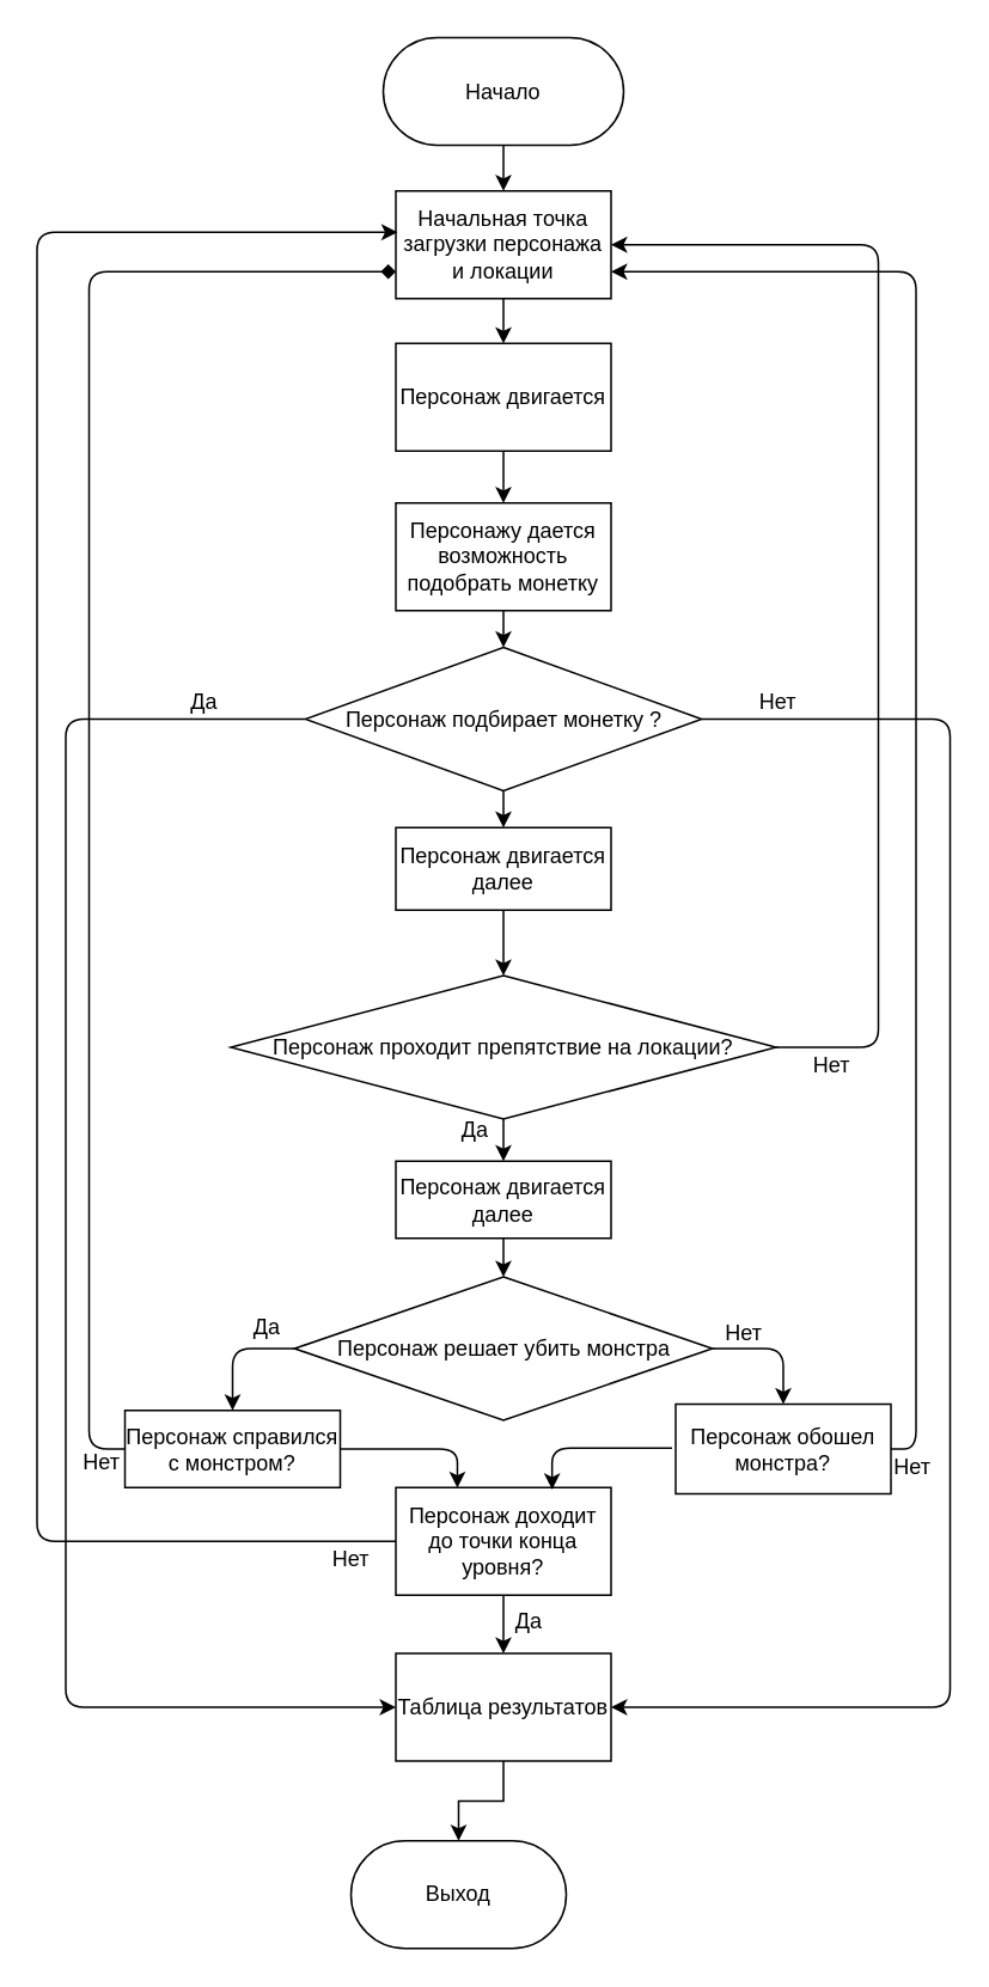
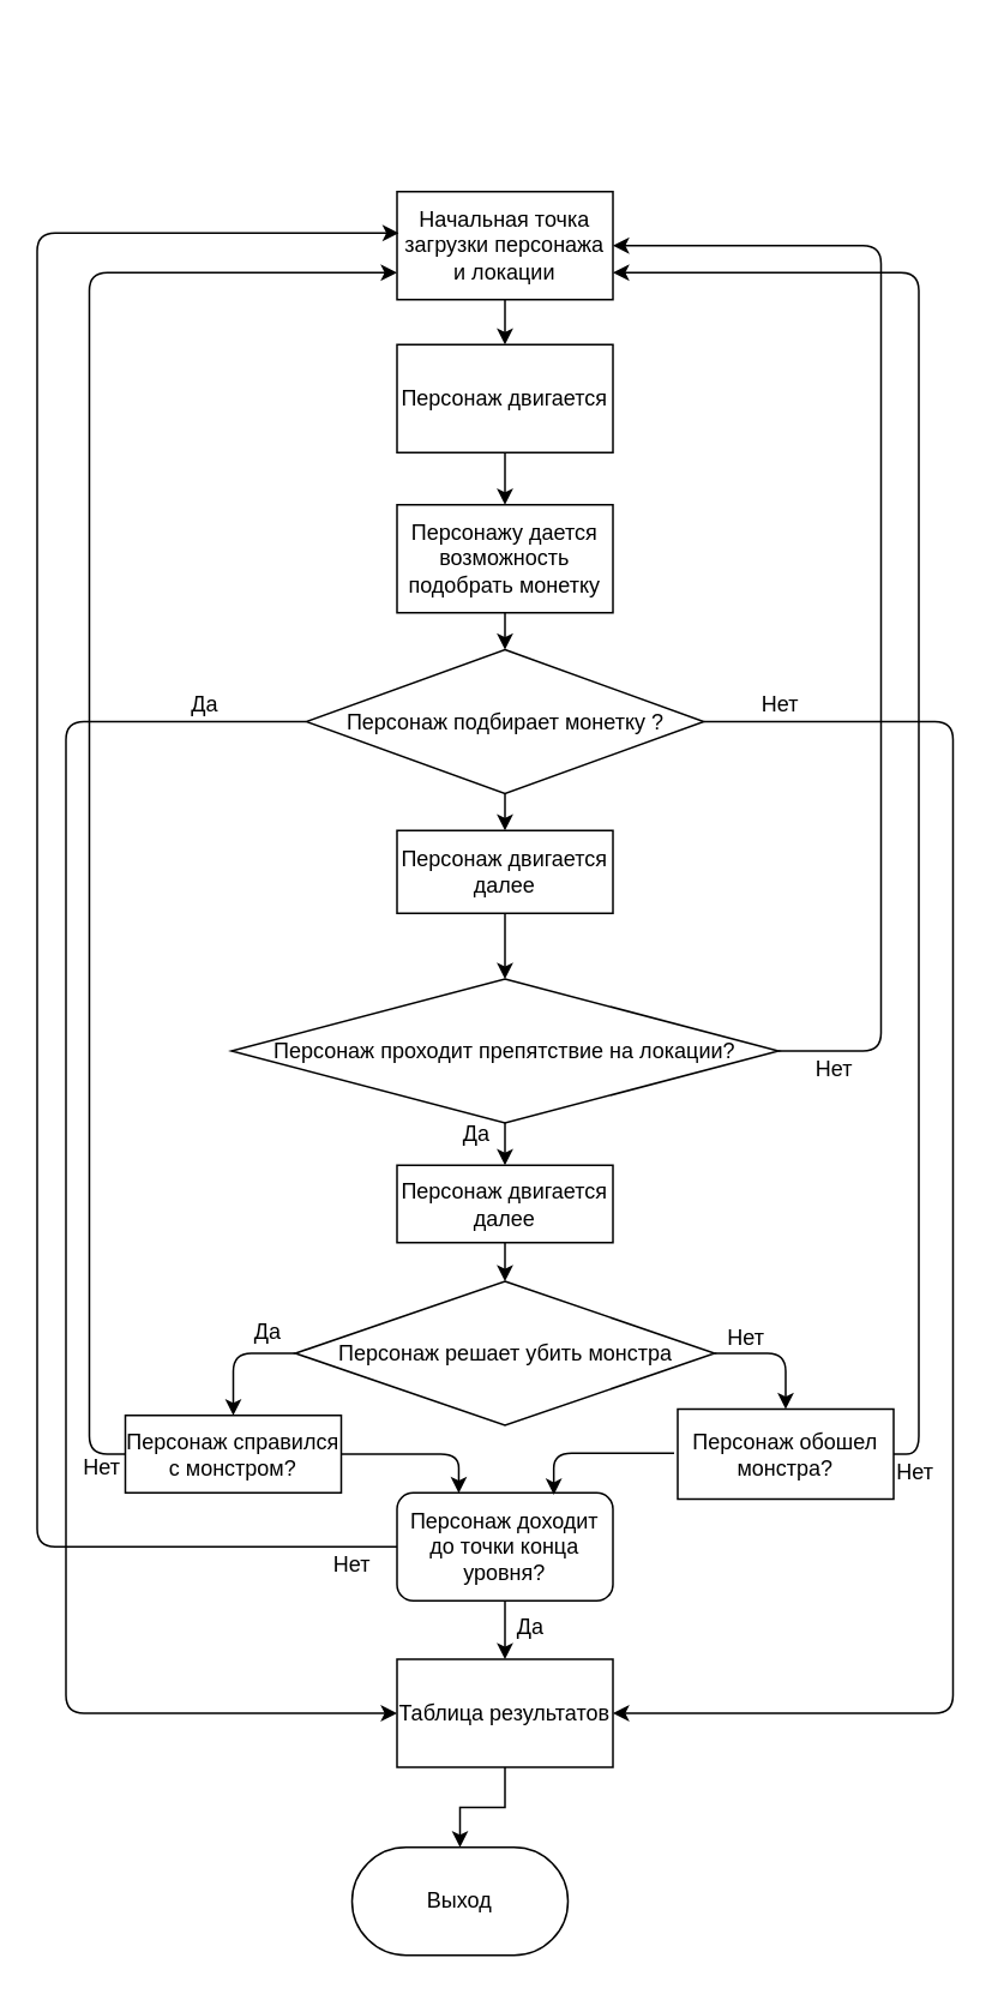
  <mxCell id="0" />
  <mxCell id="1" parent="0" />
- <mxCell id="2" style="edgeStyle=orthogonalEdgeStyle;rounded=0;orthogonalLoop=1;jettySize=auto;html=1;exitX=0.5;exitY=1;exitDx=0;exitDy=0;entryX=0.5;entryY=0;entryDx=0;entryDy=0;" edge="1" parent="1" source="3" target="5"><mxGeometry relative="1" as="geometry" /></mxCell>
- <mxCell id="3" value="Начало" style="rounded=1;whiteSpace=wrap;html=1;arcSize=50;" vertex="1" parent="1"><mxGeometry x="213" y="20.5" width="134" height="60" as="geometry" /></mxCell>
  <mxCell id="4" style="edgeStyle=orthogonalEdgeStyle;rounded=0;orthogonalLoop=1;jettySize=auto;html=1;exitX=0.5;exitY=1;exitDx=0;exitDy=0;entryX=0.5;entryY=0;entryDx=0;entryDy=0;" edge="1" parent="1" source="5" target="7"><mxGeometry relative="1" as="geometry" /></mxCell>
  <mxCell id="5" value="Начальная точка загрузки персонажа и локации" style="rounded=0;whiteSpace=wrap;html=1;" vertex="1" parent="1"><mxGeometry x="220" y="106" width="120" height="60" as="geometry" /></mxCell>
  <mxCell id="6" style="edgeStyle=orthogonalEdgeStyle;rounded=0;orthogonalLoop=1;jettySize=auto;html=1;exitX=0.5;exitY=1;exitDx=0;exitDy=0;entryX=0.5;entryY=0;entryDx=0;entryDy=0;" edge="1" parent="1" source="7" target="9"><mxGeometry relative="1" as="geometry" /></mxCell>
  <mxCell id="7" value="Персонаж двигается" style="rounded=0;whiteSpace=wrap;html=1;" vertex="1" parent="1"><mxGeometry x="220" y="191" width="120" height="60" as="geometry" /></mxCell>
  <mxCell id="8" style="edgeStyle=orthogonalEdgeStyle;rounded=0;orthogonalLoop=1;jettySize=auto;html=1;exitX=0.5;exitY=1;exitDx=0;exitDy=0;entryX=0.5;entryY=0;entryDx=0;entryDy=0;" edge="1" parent="1" source="9" target="11"><mxGeometry relative="1" as="geometry" /></mxCell>
  <mxCell id="9" value="Персонажу дается возможность подобрать монетку" style="rounded=0;whiteSpace=wrap;html=1;" vertex="1" parent="1"><mxGeometry x="220" y="280" width="120" height="60" as="geometry" /></mxCell>
  <mxCell id="10" style="edgeStyle=orthogonalEdgeStyle;rounded=0;orthogonalLoop=1;jettySize=auto;html=1;exitX=0.5;exitY=1;exitDx=0;exitDy=0;entryX=0.5;entryY=0;entryDx=0;entryDy=0;" edge="1" parent="1" source="11" target="19"><mxGeometry relative="1" as="geometry" /></mxCell>
  <mxCell id="11" value="Персонаж подбирает монетку ?" style="rhombus;whiteSpace=wrap;html=1;" vertex="1" parent="1"><mxGeometry x="169.5" y="360.5" width="221" height="80" as="geometry" /></mxCell>
  <mxCell id="12" style="edgeStyle=orthogonalEdgeStyle;rounded=0;orthogonalLoop=1;jettySize=auto;html=1;exitX=0.5;exitY=1;exitDx=0;exitDy=0;" edge="1" parent="1" source="13" target="45"><mxGeometry relative="1" as="geometry" /></mxCell>
  <mxCell id="13" value="Таблица результатов" style="rounded=0;whiteSpace=wrap;html=1;" vertex="1" parent="1"><mxGeometry x="220" y="921.5" width="120" height="60" as="geometry" /></mxCell>
  <mxCell id="14" value="Да" style="text;html=1;resizable=0;points=[];autosize=1;align=left;verticalAlign=top;spacingTop=-4;" vertex="1" parent="1"><mxGeometry x="104" y="381" width="25" height="14" as="geometry" /></mxCell>
  <mxCell id="15" value="" style="edgeStyle=elbowEdgeStyle;elbow=horizontal;endArrow=classic;html=1;entryX=0;entryY=0.5;entryDx=0;entryDy=0;exitX=0;exitY=0.5;exitDx=0;exitDy=0;" edge="1" parent="1" source="11" target="13"><mxGeometry width="50" height="50" relative="1" as="geometry"><mxPoint x="104" y="895" as="sourcePoint" /><mxPoint x="154" y="845" as="targetPoint" /><Array as="points"><mxPoint x="36" y="594" /><mxPoint x="164" y="803" /></Array></mxGeometry></mxCell>
  <mxCell id="16" value="" style="edgeStyle=elbowEdgeStyle;elbow=horizontal;endArrow=classic;html=1;entryX=1;entryY=0.5;entryDx=0;entryDy=0;exitX=1;exitY=0.5;exitDx=0;exitDy=0;" edge="1" parent="1" source="11" target="13"><mxGeometry width="50" height="50" relative="1" as="geometry"><mxPoint x="372" y="844.5" as="sourcePoint" /><mxPoint x="422" y="794.5" as="targetPoint" /><Array as="points"><mxPoint x="529" y="598" /></Array></mxGeometry></mxCell>
  <mxCell id="17" value="Нет" style="text;html=1;resizable=0;points=[];autosize=1;align=left;verticalAlign=top;spacingTop=-4;" vertex="1" parent="1"><mxGeometry x="421" y="381" width="30" height="14" as="geometry" /></mxCell>
  <mxCell id="18" style="edgeStyle=orthogonalEdgeStyle;rounded=0;orthogonalLoop=1;jettySize=auto;html=1;exitX=0.5;exitY=1;exitDx=0;exitDy=0;entryX=0.5;entryY=0;entryDx=0;entryDy=0;" edge="1" parent="1" source="19" target="21"><mxGeometry relative="1" as="geometry" /></mxCell>
  <mxCell id="19" value="Персонаж двигается далее" style="rounded=0;whiteSpace=wrap;html=1;" vertex="1" parent="1"><mxGeometry x="220" y="461" width="120" height="46" as="geometry" /></mxCell>
  <mxCell id="20" style="edgeStyle=orthogonalEdgeStyle;rounded=0;orthogonalLoop=1;jettySize=auto;html=1;exitX=0.5;exitY=1;exitDx=0;exitDy=0;entryX=0.5;entryY=0;entryDx=0;entryDy=0;" edge="1" parent="1" source="21" target="25"><mxGeometry relative="1" as="geometry" /></mxCell>
  <mxCell id="21" value="Персонаж проходит препятствие на локации?" style="rhombus;whiteSpace=wrap;html=1;" vertex="1" parent="1"><mxGeometry x="128" y="543.5" width="304" height="80" as="geometry" /></mxCell>
  <mxCell id="22" value="" style="edgeStyle=elbowEdgeStyle;elbow=horizontal;endArrow=classic;html=1;exitX=1;exitY=0.5;exitDx=0;exitDy=0;entryX=1;entryY=0.5;entryDx=0;entryDy=0;" edge="1" parent="1" source="21" target="5"><mxGeometry width="50" height="50" relative="1" as="geometry"><mxPoint x="505.5" y="585.5" as="sourcePoint" /><mxPoint x="416.5" y="136" as="targetPoint" /><Array as="points"><mxPoint x="489" y="351" /></Array></mxGeometry></mxCell>
  <mxCell id="23" value="Нет" style="text;html=1;resizable=0;points=[];autosize=1;align=left;verticalAlign=top;spacingTop=-4;" vertex="1" parent="1"><mxGeometry x="451" y="583.5" width="30" height="14" as="geometry" /></mxCell>
  <mxCell id="24" style="edgeStyle=orthogonalEdgeStyle;rounded=0;orthogonalLoop=1;jettySize=auto;html=1;exitX=0.5;exitY=1;exitDx=0;exitDy=0;entryX=0.5;entryY=0;entryDx=0;entryDy=0;" edge="1" parent="1" source="25" target="26"><mxGeometry relative="1" as="geometry" /></mxCell>
  <mxCell id="25" value="Персонаж двигается далее" style="rounded=0;whiteSpace=wrap;html=1;" vertex="1" parent="1"><mxGeometry x="220" y="647" width="120" height="43" as="geometry" /></mxCell>
  <mxCell id="26" value="Персонаж решает убить монстра" style="rhombus;whiteSpace=wrap;html=1;" vertex="1" parent="1"><mxGeometry x="163.5" y="711.5" width="233" height="80" as="geometry" /></mxCell>
  <mxCell id="27" value="" style="edgeStyle=segmentEdgeStyle;endArrow=classic;html=1;exitX=0;exitY=0.5;exitDx=0;exitDy=0;entryX=0.5;entryY=0;entryDx=0;entryDy=0;" edge="1" parent="1" source="26" target="32"><mxGeometry width="50" height="50" relative="1" as="geometry"><mxPoint x="79.5" y="836" as="sourcePoint" /><mxPoint x="126" y="780" as="targetPoint" /></mxGeometry></mxCell>
  <mxCell id="28" value="" style="edgeStyle=segmentEdgeStyle;endArrow=classic;html=1;exitX=1;exitY=0.5;exitDx=0;exitDy=0;entryX=0.5;entryY=0;entryDx=0;entryDy=0;" edge="1" parent="1" source="26" target="33"><mxGeometry width="50" height="50" relative="1" as="geometry"><mxPoint x="406" y="758" as="sourcePoint" /><mxPoint x="439" y="784" as="targetPoint" /></mxGeometry></mxCell>
  <mxCell id="29" value="Да" style="text;html=1;resizable=0;points=[];autosize=1;align=left;verticalAlign=top;spacingTop=-4;" vertex="1" parent="1"><mxGeometry x="138.5" y="729.5" width="25" height="14" as="geometry" /></mxCell>
  <mxCell id="30" value="Нет" style="text;html=1;resizable=0;points=[];autosize=1;align=left;verticalAlign=top;spacingTop=-4;" vertex="1" parent="1"><mxGeometry x="402" y="733" width="30" height="14" as="geometry" /></mxCell>
  <mxCell id="31" value="Да" style="text;html=1;resizable=0;points=[];autosize=1;align=left;verticalAlign=top;spacingTop=-4;" vertex="1" parent="1"><mxGeometry x="255" y="620" width="25" height="14" as="geometry" /></mxCell>
  <mxCell id="32" value="Персонаж справился с монстром?" style="rounded=0;whiteSpace=wrap;html=1;" vertex="1" parent="1"><mxGeometry x="69" y="786" width="120" height="43" as="geometry" /></mxCell>
  <mxCell id="33" value="Персонаж обошел монстра?" style="rounded=0;whiteSpace=wrap;html=1;" vertex="1" parent="1"><mxGeometry x="376" y="782.5" width="120" height="50" as="geometry" /></mxCell>
  <mxCell id="34" value="" style="edgeStyle=elbowEdgeStyle;elbow=horizontal;endArrow=classic;html=1;exitX=1;exitY=0.5;exitDx=0;exitDy=0;entryX=1;entryY=0.75;entryDx=0;entryDy=0;" edge="1" parent="1" source="33" target="5"><mxGeometry width="50" height="50" relative="1" as="geometry"><mxPoint x="505.5" y="811" as="sourcePoint" /><mxPoint x="521" y="185" as="targetPoint" /><Array as="points"><mxPoint x="510" y="792" /></Array></mxGeometry></mxCell>
  <mxCell id="35" value="Нет" style="text;html=1;resizable=0;points=[];autosize=1;align=left;verticalAlign=top;spacingTop=-4;" vertex="1" parent="1"><mxGeometry x="496" y="807.5" width="30" height="14" as="geometry" /></mxCell>
- <mxCell id="36" value="" style="edgeStyle=elbowEdgeStyle;elbow=horizontal;endArrow=diamond;html=1;exitX=0;exitY=0.5;exitDx=0;exitDy=0;entryX=0;entryY=0.75;entryDx=0;entryDy=0;" edge="1" parent="1" source="32" target="5"><mxGeometry width="50" height="50" relative="1" as="geometry"><mxPoint x="38" y="814.5" as="sourcePoint" /><mxPoint x="77" y="331" as="targetPoint" /><Array as="points"><mxPoint x="49" y="481" /></Array></mxGeometry></mxCell>
+ <mxCell id="36" value="" style="edgeStyle=elbowEdgeStyle;elbow=horizontal;endArrow=classic;html=1;exitX=0;exitY=0.5;exitDx=0;exitDy=0;entryX=0;entryY=0.75;entryDx=0;entryDy=0;" edge="1" parent="1" source="32" target="5"><mxGeometry width="50" height="50" relative="1" as="geometry"><mxPoint x="38" y="814.5" as="sourcePoint" /><mxPoint x="77" y="331" as="targetPoint" /><Array as="points"><mxPoint x="49" y="481" /></Array></mxGeometry></mxCell>
  <mxCell id="37" value="Нет" style="text;html=1;resizable=0;points=[];autosize=1;align=left;verticalAlign=top;spacingTop=-4;" vertex="1" parent="1"><mxGeometry x="43.5" y="805" width="30" height="14" as="geometry" /></mxCell>
  <mxCell id="38" style="edgeStyle=orthogonalEdgeStyle;rounded=0;orthogonalLoop=1;jettySize=auto;html=1;exitX=0.5;exitY=1;exitDx=0;exitDy=0;entryX=0.5;entryY=0;entryDx=0;entryDy=0;" edge="1" parent="1" source="39" target="13"><mxGeometry relative="1" as="geometry" /></mxCell>
- <mxCell id="39" value="Персонаж доходит до точки конца уровня?" style="rounded=0;whiteSpace=wrap;html=1;" vertex="1" parent="1"><mxGeometry x="220" y="829" width="120" height="60" as="geometry" /></mxCell>
+ <mxCell id="39" value="Персонаж доходит до точки конца уровня?" style="whiteSpace=wrap;html=1;rounded=1;" vertex="1" parent="1"><mxGeometry x="220" y="829" width="120" height="60" as="geometry" /></mxCell>
  <mxCell id="40" value="" style="edgeStyle=segmentEdgeStyle;endArrow=classic;html=1;exitX=1;exitY=0.5;exitDx=0;exitDy=0;entryX=0.286;entryY=0.003;entryDx=0;entryDy=0;entryPerimeter=0;" edge="1" parent="1" source="32" target="39"><mxGeometry width="50" height="50" relative="1" as="geometry"><mxPoint x="199" y="812" as="sourcePoint" /><mxPoint x="249" y="762" as="targetPoint" /></mxGeometry></mxCell>
  <mxCell id="41" value="" style="edgeStyle=segmentEdgeStyle;endArrow=classic;html=1;entryX=0.726;entryY=0.019;entryDx=0;entryDy=0;entryPerimeter=0;" edge="1" parent="1" target="39"><mxGeometry width="50" height="50" relative="1" as="geometry"><mxPoint x="374" y="807" as="sourcePoint" /><mxPoint x="356" y="757.5" as="targetPoint" /></mxGeometry></mxCell>
  <mxCell id="42" value="Да" style="text;html=1;resizable=0;points=[];autosize=1;align=left;verticalAlign=top;spacingTop=-4;" vertex="1" parent="1"><mxGeometry x="284.5" y="894" width="25" height="14" as="geometry" /></mxCell>
  <mxCell id="43" value="" style="edgeStyle=elbowEdgeStyle;elbow=horizontal;endArrow=classic;html=1;exitX=0;exitY=0.5;exitDx=0;exitDy=0;entryX=0.008;entryY=0.383;entryDx=0;entryDy=0;entryPerimeter=0;" edge="1" parent="1" source="39" target="5"><mxGeometry width="50" height="50" relative="1" as="geometry"><mxPoint x="219" y="860" as="sourcePoint" /><mxPoint x="46" y="554" as="targetPoint" /><Array as="points"><mxPoint x="20" y="484" /><mxPoint x="60" y="346" /></Array></mxGeometry></mxCell>
  <mxCell id="44" value="Нет" style="text;html=1;resizable=0;points=[];autosize=1;align=left;verticalAlign=top;spacingTop=-4;" vertex="1" parent="1"><mxGeometry x="183" y="859" width="30" height="14" as="geometry" /></mxCell>
  <mxCell id="45" value="Выход" style="rounded=1;whiteSpace=wrap;html=1;arcSize=50;" vertex="1" parent="1"><mxGeometry x="195" y="1026" width="120" height="60" as="geometry" /></mxCell>
